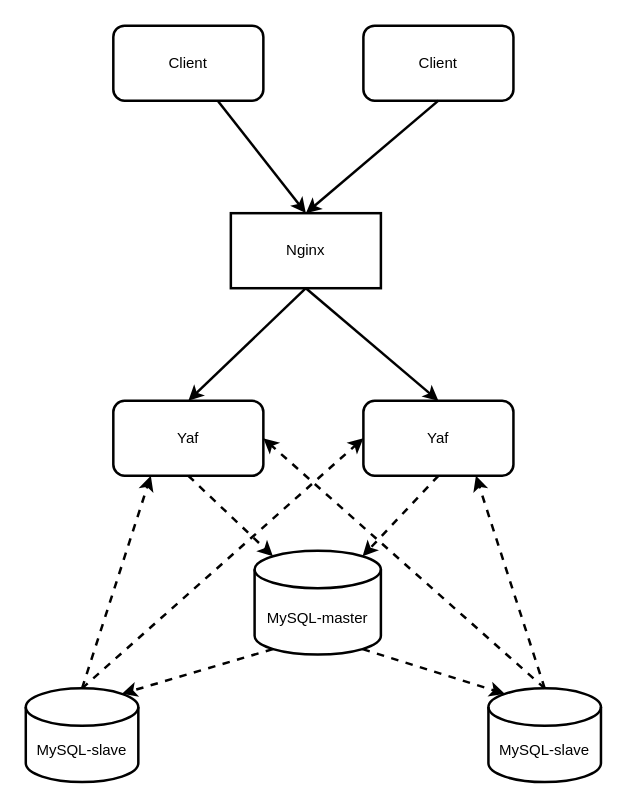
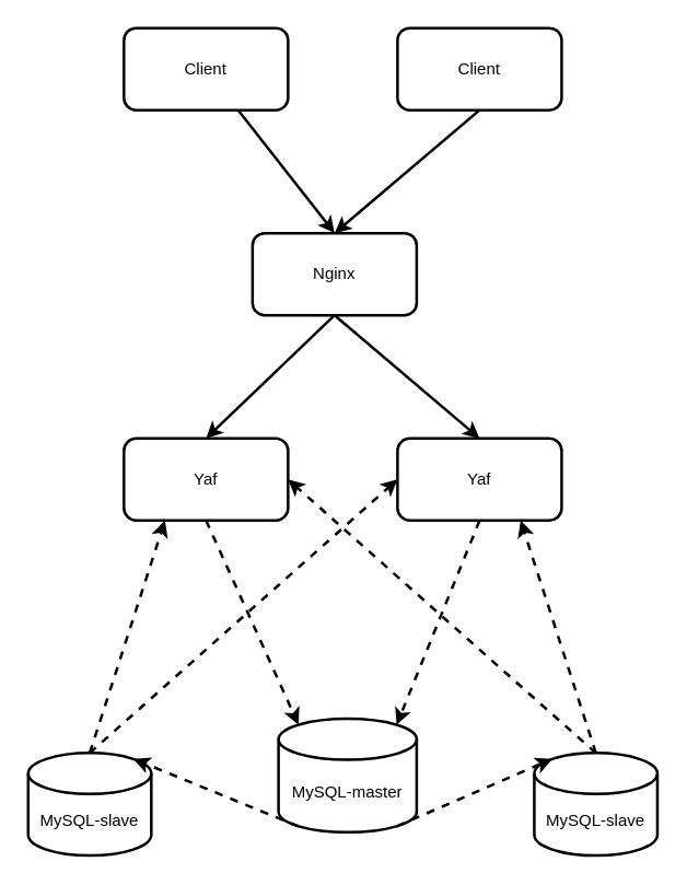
  <mxCell id="0" />
  <mxCell id="1" parent="0" />
  <mxCell id="2" value="Client" style="rounded=1;whiteSpace=wrap;html=1;strokeWidth=2;" parent="1" vertex="1"><mxGeometry x="90" y="20" width="120" height="60" as="geometry" /></mxCell>
  <mxCell id="3" value="Client" style="rounded=1;whiteSpace=wrap;html=1;strokeWidth=2;" parent="1" vertex="1"><mxGeometry x="290" y="20" width="120" height="60" as="geometry" /></mxCell>
- <mxCell id="4" value="Nginx" style="whiteSpace=wrap;html=1;strokeWidth=2;rounded=0;" parent="1" vertex="1"><mxGeometry x="184" y="170" width="120" height="60" as="geometry" /></mxCell>
+ <mxCell id="4" value="Nginx" style="rounded=1;whiteSpace=wrap;html=1;strokeWidth=2;" parent="1" vertex="1"><mxGeometry x="184" y="170" width="120" height="60" as="geometry" /></mxCell>
  <mxCell id="5" value="Yaf" style="rounded=1;whiteSpace=wrap;html=1;strokeWidth=2;" parent="1" vertex="1"><mxGeometry x="290" y="320" width="120" height="60" as="geometry" /></mxCell>
  <mxCell id="6" value="Yaf" style="rounded=1;whiteSpace=wrap;html=1;strokeWidth=2;" parent="1" vertex="1"><mxGeometry x="90" y="320" width="120" height="60" as="geometry" /></mxCell>
  <mxCell id="7" value="" style="endArrow=classic;html=1;entryX=0.5;entryY=0;entryDx=0;entryDy=0;strokeWidth=2;" parent="1" source="2" target="4" edge="1"><mxGeometry width="50" height="50" relative="1" as="geometry"><mxPoint x="10" y="160" as="sourcePoint" /><mxPoint x="60" y="110" as="targetPoint" /></mxGeometry></mxCell>
  <mxCell id="8" value="" style="endArrow=classic;html=1;entryX=0.5;entryY=0;entryDx=0;entryDy=0;strokeWidth=2;exitX=0.5;exitY=1;exitDx=0;exitDy=0;" parent="1" source="3" target="4" edge="1"><mxGeometry width="50" height="50" relative="1" as="geometry"><mxPoint x="183.5" y="90" as="sourcePoint" /><mxPoint x="254" y="180" as="targetPoint" /></mxGeometry></mxCell>
  <mxCell id="9" value="" style="endArrow=classic;html=1;entryX=0.5;entryY=0;entryDx=0;entryDy=0;strokeWidth=2;exitX=0.5;exitY=1;exitDx=0;exitDy=0;" parent="1" source="4" target="5" edge="1"><mxGeometry width="50" height="50" relative="1" as="geometry"><mxPoint x="360" y="90" as="sourcePoint" /><mxPoint x="254" y="180" as="targetPoint" /></mxGeometry></mxCell>
  <mxCell id="10" value="" style="endArrow=classic;html=1;strokeWidth=2;exitX=0.5;exitY=1;exitDx=0;exitDy=0;" parent="1" source="4" edge="1"><mxGeometry width="50" height="50" relative="1" as="geometry"><mxPoint x="370" y="100" as="sourcePoint" /><mxPoint x="150" y="320" as="targetPoint" /></mxGeometry></mxCell>
  <mxCell id="11" value="MySQL-slave" style="shape=cylinder3;whiteSpace=wrap;html=1;boundedLbl=1;backgroundOutline=1;size=15;strokeWidth=2;" vertex="1" parent="1"><mxGeometry x="20" y="550" width="90" height="75" as="geometry" /></mxCell>
  <mxCell id="12" value="MySQL-slave" style="shape=cylinder3;whiteSpace=wrap;html=1;boundedLbl=1;backgroundOutline=1;size=15;strokeWidth=2;" vertex="1" parent="1"><mxGeometry x="390" y="550" width="90" height="75" as="geometry" /></mxCell>
  <mxCell id="13" value="" style="endArrow=classic;html=1;strokeWidth=2;exitX=0.5;exitY=1;exitDx=0;exitDy=0;entryX=0.145;entryY=0;entryDx=0;entryDy=4.35;entryPerimeter=0;dashed=1;" edge="1" parent="1" source="6" target="16"><mxGeometry width="50" height="50" relative="1" as="geometry"><mxPoint x="20" y="480" as="sourcePoint" /><mxPoint x="160" y="430" as="targetPoint" /></mxGeometry></mxCell>
  <mxCell id="14" value="" style="endArrow=classic;html=1;strokeWidth=2;exitX=0.5;exitY=1;exitDx=0;exitDy=0;entryX=0.855;entryY=0;entryDx=0;entryDy=4.35;entryPerimeter=0;dashed=1;" edge="1" parent="1" source="5" target="16"><mxGeometry width="50" height="50" relative="1" as="geometry"><mxPoint x="160" y="390" as="sourcePoint" /><mxPoint x="350" y="420" as="targetPoint" /></mxGeometry></mxCell>
  <mxCell id="15" value="" style="endArrow=classic;html=1;strokeWidth=2;exitX=0.5;exitY=0;exitDx=0;exitDy=0;exitPerimeter=0;entryX=0.25;entryY=1;entryDx=0;entryDy=0;dashed=1;" edge="1" parent="1" source="11" target="6"><mxGeometry width="50" height="50" relative="1" as="geometry"><mxPoint x="50" y="480" as="sourcePoint" /><mxPoint x="100" y="430" as="targetPoint" /></mxGeometry></mxCell>
- <mxCell id="16" value="MySQL-master" style="shape=cylinder3;whiteSpace=wrap;html=1;boundedLbl=1;backgroundOutline=1;size=15;strokeWidth=2;" vertex="1" parent="1"><mxGeometry x="203" y="440" width="101" height="83" as="geometry" /></mxCell>
+ <mxCell id="16" value="MySQL-master" style="shape=cylinder3;whiteSpace=wrap;html=1;boundedLbl=1;backgroundOutline=1;size=15;strokeWidth=2;" vertex="1" parent="1"><mxGeometry x="203" y="525" width="101" height="83" as="geometry" /></mxCell>
  <mxCell id="17" value="" style="endArrow=classic;html=1;strokeWidth=2;exitX=0.5;exitY=0;exitDx=0;exitDy=0;exitPerimeter=0;entryX=0.75;entryY=1;entryDx=0;entryDy=0;dashed=1;" edge="1" parent="1" source="12" target="5"><mxGeometry width="50" height="50" relative="1" as="geometry"><mxPoint x="160" y="540" as="sourcePoint" /><mxPoint x="130" y="390" as="targetPoint" /></mxGeometry></mxCell>
  <mxCell id="18" value="" style="endArrow=classic;html=1;dashed=1;strokeWidth=2;exitX=0.145;exitY=1;exitDx=0;exitDy=-4.35;exitPerimeter=0;entryX=0.855;entryY=0;entryDx=0;entryDy=4.35;entryPerimeter=0;" edge="1" parent="1" source="16" target="11"><mxGeometry width="50" height="50" relative="1" as="geometry"><mxPoint x="500" y="380" as="sourcePoint" /><mxPoint x="550" y="330" as="targetPoint" /></mxGeometry></mxCell>
  <mxCell id="19" value="" style="endArrow=classic;html=1;dashed=1;strokeWidth=2;exitX=0.855;exitY=1;exitDx=0;exitDy=-4.35;exitPerimeter=0;entryX=0.145;entryY=0;entryDx=0;entryDy=4.35;entryPerimeter=0;" edge="1" parent="1" source="16" target="12"><mxGeometry width="50" height="50" relative="1" as="geometry"><mxPoint x="223.645" y="515.65" as="sourcePoint" /><mxPoint x="191.95" y="544.35" as="targetPoint" /></mxGeometry></mxCell>
  <mxCell id="20" value="" style="endArrow=classic;html=1;dashed=1;strokeWidth=2;entryX=0;entryY=0.5;entryDx=0;entryDy=0;exitX=0.5;exitY=0;exitDx=0;exitDy=0;exitPerimeter=0;" edge="1" parent="1" source="11" target="5"><mxGeometry width="50" height="50" relative="1" as="geometry"><mxPoint x="210" y="620" as="sourcePoint" /><mxPoint x="260" y="570" as="targetPoint" /></mxGeometry></mxCell>
  <mxCell id="21" value="" style="endArrow=classic;html=1;dashed=1;strokeWidth=2;exitX=0.5;exitY=0;exitDx=0;exitDy=0;exitPerimeter=0;entryX=1;entryY=0.5;entryDx=0;entryDy=0;" edge="1" parent="1" source="12" target="6"><mxGeometry width="50" height="50" relative="1" as="geometry"><mxPoint x="490" y="400" as="sourcePoint" /><mxPoint x="540" y="350" as="targetPoint" /></mxGeometry></mxCell>
